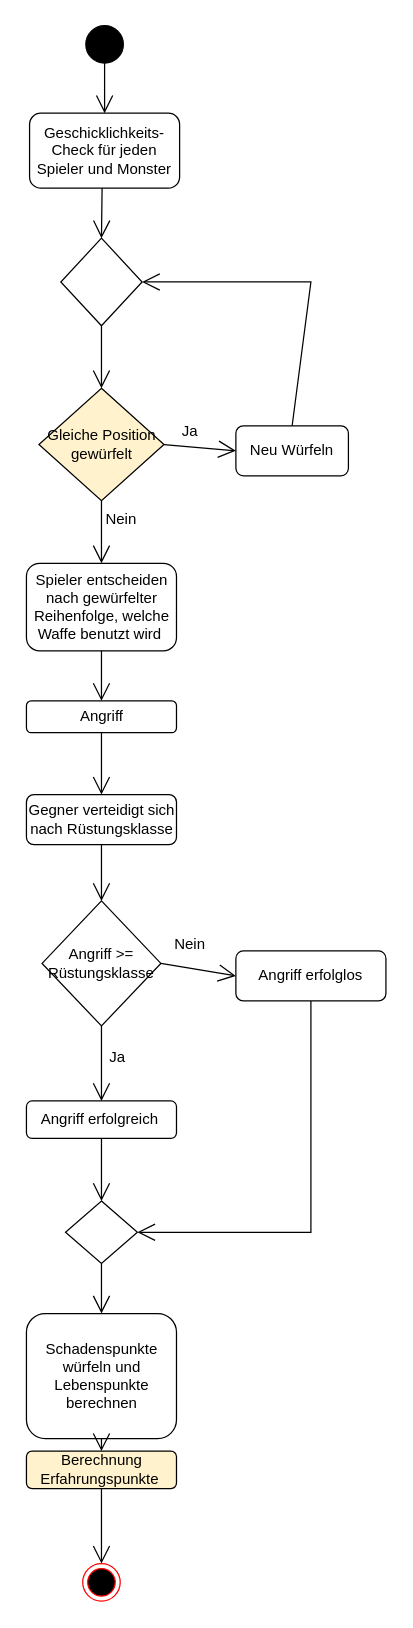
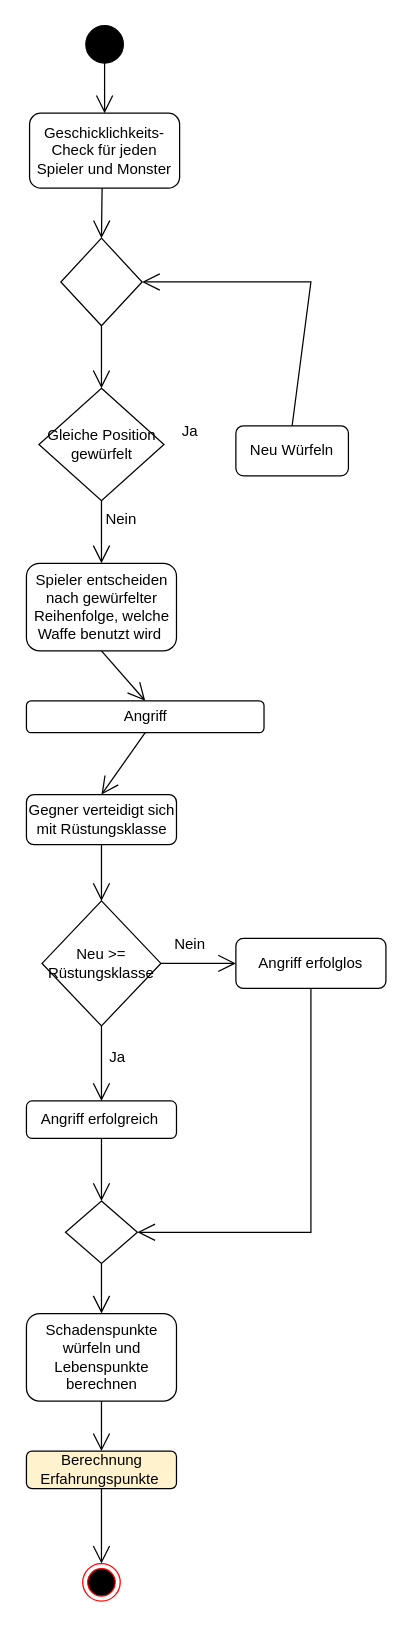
  <mxCell id="0" />
  <mxCell id="1" parent="0" />
  <mxCell id="2" value="" style="ellipse;whiteSpace=wrap;html=1;aspect=fixed;fillColor=#000000;" vertex="1" parent="1"><mxGeometry x="68" y="20" width="30" height="30" as="geometry" /></mxCell>
  <mxCell id="3" value="Geschicklichkeits-Check für jeden Spieler und Monster" style="rounded=1;whiteSpace=wrap;html=1;" vertex="1" parent="1"><mxGeometry x="23" width="120" height="60" as="geometry" y="90" /></mxCell>
- <mxCell id="4" value="Gleiche Position gewürfelt" style="rhombus;whiteSpace=wrap;html=1;fillColor=#fff2cc;" vertex="1" parent="1"><mxGeometry x="30.5" y="310" width="100" height="90" as="geometry" /></mxCell>
+ <mxCell id="4" value="Gleiche Position gewürfelt" style="rhombus;whiteSpace=wrap;html=1;" vertex="1" parent="1"><mxGeometry x="30.5" y="310" width="100" height="90" as="geometry" /></mxCell>
  <mxCell id="5" value="Neu Würfeln" style="rounded=1;whiteSpace=wrap;html=1;" vertex="1" parent="1"><mxGeometry x="188" y="340" width="90" height="40" as="geometry" /></mxCell>
  <mxCell id="6" value="Spieler entscheiden nach gewürfelter Reihenfolge, welche Waffe benutzt wird&amp;nbsp;" style="rounded=1;whiteSpace=wrap;html=1;" vertex="1" parent="1"><mxGeometry x="20.5" y="450" width="120" height="70" as="geometry" /></mxCell>
- <mxCell id="7" value="Angriff" style="rounded=1;whiteSpace=wrap;html=1;" vertex="1" parent="1"><mxGeometry x="20.5" y="560" width="120" height="25.5" as="geometry" /></mxCell>
- <mxCell id="8" value="Gegner verteidigt sich nach Rüstungsklasse" style="rounded=1;whiteSpace=wrap;html=1;" vertex="1" parent="1"><mxGeometry x="20.5" y="635" width="120" height="40" as="geometry" /></mxCell>
- <mxCell id="9" value="Angriff &amp;gt;= Rüstungsklasse" style="rhombus;whiteSpace=wrap;html=1;" vertex="1" parent="1"><mxGeometry x="33" y="720" width="95" height="100" as="geometry" /></mxCell>
- <mxCell id="10" value="Angriff erfolglos" style="rounded=1;whiteSpace=wrap;html=1;" vertex="1" parent="1"><mxGeometry x="188" y="760" width="120" height="40" as="geometry" /></mxCell>
+ <mxCell id="7" value="Angriff" style="rounded=1;whiteSpace=wrap;html=1;" vertex="1" parent="1"><mxGeometry x="20.5" y="560" width="190" height="25.5" as="geometry" /></mxCell>
+ <mxCell id="8" value="Gegner verteidigt sich mit Rüstungsklasse" style="rounded=1;whiteSpace=wrap;html=1;" vertex="1" parent="1"><mxGeometry x="20.5" y="635" width="120" height="40" as="geometry" /></mxCell>
+ <mxCell id="9" value="Neu &amp;gt;= Rüstungsklasse" style="rhombus;whiteSpace=wrap;html=1;" vertex="1" parent="1"><mxGeometry x="33" y="720" width="95" height="100" as="geometry" /></mxCell>
+ <mxCell id="10" value="Angriff erfolglos" style="rounded=1;whiteSpace=wrap;html=1;" vertex="1" parent="1"><mxGeometry x="188" y="750" width="120" height="40" as="geometry" /></mxCell>
  <mxCell id="11" value="Angriff erfolgreich&amp;nbsp;" style="rounded=1;whiteSpace=wrap;html=1;" vertex="1" parent="1"><mxGeometry x="20.5" y="880" width="120" height="30" as="geometry" /></mxCell>
  <mxCell id="12" value="" style="rhombus;whiteSpace=wrap;html=1;" vertex="1" parent="1"><mxGeometry x="51.75" y="960" width="57.5" height="50" as="geometry" /></mxCell>
- <mxCell id="13" value="Schadenspunkte würfeln und Lebenspunkte berechnen" style="rounded=1;whiteSpace=wrap;html=1;" vertex="1" parent="1"><mxGeometry x="20.5" y="1050" width="120" height="100" as="geometry" /></mxCell>
+ <mxCell id="13" value="Schadenspunkte würfeln und Lebenspunkte berechnen" style="rounded=1;whiteSpace=wrap;html=1;" vertex="1" parent="1"><mxGeometry x="20.5" y="1050" width="120" height="70" as="geometry" /></mxCell>
  <mxCell id="14" value="Berechnung Erfahrungspunkte&amp;nbsp;" style="rounded=1;whiteSpace=wrap;html=1;fillColor=#fff2cc;" vertex="1" parent="1"><mxGeometry x="20.5" y="1160" width="120" height="30" as="geometry" /></mxCell>
  <mxCell id="15" value="" style="endArrow=open;endFill=1;endSize=12;html=1;rounded=0;exitX=0.5;exitY=1;exitDx=0;exitDy=0;entryX=0.5;entryY=0;entryDx=0;entryDy=0;" edge="1" parent="1" source="2" target="3"><mxGeometry width="160" relative="1" as="geometry"><mxPoint x="198" y="480" as="sourcePoint" /><mxPoint x="358" y="480" as="targetPoint" /></mxGeometry></mxCell>
- <mxCell id="16" value="" style="endArrow=open;endFill=1;endSize=12;html=1;rounded=0;entryX=0;entryY=0.5;entryDx=0;entryDy=0;exitX=1;exitY=0.5;exitDx=0;exitDy=0;" edge="1" parent="1" source="4" target="5"><mxGeometry width="160" relative="1" as="geometry"><mxPoint x="93" y="390" as="sourcePoint" /><mxPoint x="93" y="430" as="targetPoint" /></mxGeometry></mxCell>
  <mxCell id="17" value="" style="endArrow=open;endFill=1;endSize=12;html=1;rounded=0;entryX=1;entryY=0.5;entryDx=0;entryDy=0;exitX=0.5;exitY=0;exitDx=0;exitDy=0;" edge="1" parent="1" source="5" target="20"><mxGeometry width="160" relative="1" as="geometry"><mxPoint x="143" y="345" as="sourcePoint" /><mxPoint x="198" y="345" as="targetPoint" /><Array as="points"><mxPoint x="248" y="225" /></Array></mxGeometry></mxCell>
  <mxCell id="18" value="Ja" style="text;html=1;align=center;verticalAlign=middle;resizable=0;points=[];autosize=1;strokeColor=none;fillColor=none;" vertex="1" parent="1"><mxGeometry x="130.5" y="330" width="40" height="30" as="geometry" /></mxCell>
  <mxCell id="19" value="Nein" style="text;html=1;align=center;verticalAlign=middle;resizable=0;points=[];autosize=1;strokeColor=none;fillColor=none;" vertex="1" parent="1"><mxGeometry x="70.5" y="400" width="50" height="30" as="geometry" /></mxCell>
  <mxCell id="20" value="" style="rhombus;whiteSpace=wrap;html=1;" vertex="1" parent="1"><mxGeometry x="48" y="190" width="65" height="70" as="geometry" /></mxCell>
  <mxCell id="21" value="" style="endArrow=open;endFill=1;endSize=12;html=1;rounded=0;entryX=0.5;entryY=0;entryDx=0;entryDy=0;" edge="1" parent="1" target="20"><mxGeometry width="160" relative="1" as="geometry"><mxPoint x="81" y="150" as="sourcePoint" /><mxPoint x="93" y="100" as="targetPoint" /></mxGeometry></mxCell>
  <mxCell id="22" value="" style="endArrow=open;endFill=1;endSize=12;html=1;rounded=0;entryX=0.5;entryY=0;entryDx=0;entryDy=0;exitX=0.5;exitY=1;exitDx=0;exitDy=0;" edge="1" parent="1" source="20" target="4"><mxGeometry width="160" relative="1" as="geometry"><mxPoint x="91" y="160" as="sourcePoint" /><mxPoint x="91" y="200" as="targetPoint" /></mxGeometry></mxCell>
  <mxCell id="23" value="" style="endArrow=open;endFill=1;endSize=12;html=1;rounded=0;entryX=0.5;entryY=0;entryDx=0;entryDy=0;exitX=0.5;exitY=1;exitDx=0;exitDy=0;" edge="1" parent="1" source="4" target="6"><mxGeometry width="160" relative="1" as="geometry"><mxPoint x="91" y="270" as="sourcePoint" /><mxPoint x="91" y="320" as="targetPoint" /></mxGeometry></mxCell>
  <mxCell id="24" value="" style="endArrow=open;endFill=1;endSize=12;html=1;rounded=0;entryX=0.5;entryY=0;entryDx=0;entryDy=0;exitX=0.5;exitY=1;exitDx=0;exitDy=0;" edge="1" parent="1" source="6" target="7"><mxGeometry width="160" relative="1" as="geometry"><mxPoint x="91" y="270" as="sourcePoint" /><mxPoint x="91" y="320" as="targetPoint" /></mxGeometry></mxCell>
  <mxCell id="25" value="" style="endArrow=open;endFill=1;endSize=12;html=1;rounded=0;entryX=0.5;entryY=0;entryDx=0;entryDy=0;exitX=0.5;exitY=1;exitDx=0;exitDy=0;" edge="1" parent="1" source="7" target="8"><mxGeometry width="160" relative="1" as="geometry"><mxPoint x="91" y="530" as="sourcePoint" /><mxPoint x="91" y="580" as="targetPoint" /></mxGeometry></mxCell>
  <mxCell id="26" value="" style="endArrow=open;endFill=1;endSize=12;html=1;rounded=0;entryX=0.5;entryY=0;entryDx=0;entryDy=0;exitX=0.5;exitY=1;exitDx=0;exitDy=0;" edge="1" parent="1" source="8" target="9"><mxGeometry width="160" relative="1" as="geometry"><mxPoint x="78" y="680" as="sourcePoint" /><mxPoint x="91" y="645" as="targetPoint" /></mxGeometry></mxCell>
  <mxCell id="27" value="" style="endArrow=open;endFill=1;endSize=12;html=1;rounded=0;entryX=0;entryY=0.5;entryDx=0;entryDy=0;exitX=1;exitY=0.5;exitDx=0;exitDy=0;" edge="1" parent="1" source="9" target="10"><mxGeometry width="160" relative="1" as="geometry"><mxPoint x="91" y="685" as="sourcePoint" /><mxPoint x="91" y="730" as="targetPoint" /></mxGeometry></mxCell>
  <mxCell id="28" value="" style="endArrow=open;endFill=1;endSize=12;html=1;rounded=0;entryX=0.5;entryY=0;entryDx=0;entryDy=0;exitX=0.5;exitY=1;exitDx=0;exitDy=0;" edge="1" parent="1" source="9" target="11"><mxGeometry width="160" relative="1" as="geometry"><mxPoint x="88" y="830" as="sourcePoint" /><mxPoint x="198" y="780" as="targetPoint" /></mxGeometry></mxCell>
  <mxCell id="29" value="" style="endArrow=open;endFill=1;endSize=12;html=1;rounded=0;exitX=0.5;exitY=1;exitDx=0;exitDy=0;entryX=1;entryY=0.5;entryDx=0;entryDy=0;" edge="1" parent="1" source="10" target="12"><mxGeometry width="160" relative="1" as="geometry"><mxPoint x="138" y="780" as="sourcePoint" /><mxPoint x="248" y="930" as="targetPoint" /><Array as="points"><mxPoint x="248" y="985" /></Array></mxGeometry></mxCell>
  <mxCell id="30" value="Nein" style="text;html=1;align=center;verticalAlign=middle;resizable=0;points=[];autosize=1;strokeColor=none;fillColor=none;" vertex="1" parent="1"><mxGeometry x="125.5" y="740" width="50" height="30" as="geometry" /></mxCell>
  <mxCell id="31" value="Ja" style="text;html=1;align=center;verticalAlign=middle;resizable=0;points=[];autosize=1;strokeColor=none;fillColor=none;" vertex="1" parent="1"><mxGeometry x="73" y="830" width="40" height="30" as="geometry" /></mxCell>
  <mxCell id="32" value="" style="endArrow=open;endFill=1;endSize=12;html=1;rounded=0;exitX=0.5;exitY=1;exitDx=0;exitDy=0;entryX=0.5;entryY=0;entryDx=0;entryDy=0;" edge="1" parent="1" source="11" target="12"><mxGeometry width="160" relative="1" as="geometry"><mxPoint x="258" y="800" as="sourcePoint" /><mxPoint x="258" y="940" as="targetPoint" /></mxGeometry></mxCell>
  <mxCell id="33" value="" style="endArrow=open;endFill=1;endSize=12;html=1;rounded=0;exitX=0.5;exitY=1;exitDx=0;exitDy=0;entryX=0.5;entryY=0;entryDx=0;entryDy=0;" edge="1" parent="1" source="12" target="13"><mxGeometry width="160" relative="1" as="geometry"><mxPoint x="91" y="920" as="sourcePoint" /><mxPoint x="91" y="970" as="targetPoint" /></mxGeometry></mxCell>
  <mxCell id="34" value="" style="endArrow=open;endFill=1;endSize=12;html=1;rounded=0;exitX=0.5;exitY=1;exitDx=0;exitDy=0;entryX=0.5;entryY=0;entryDx=0;entryDy=0;" edge="1" parent="1" source="13" target="14"><mxGeometry width="160" relative="1" as="geometry"><mxPoint x="91" y="1020" as="sourcePoint" /><mxPoint x="91" y="1060" as="targetPoint" /></mxGeometry></mxCell>
  <mxCell id="35" value="" style="endArrow=open;endFill=1;endSize=12;html=1;rounded=0;exitX=0.5;exitY=1;exitDx=0;exitDy=0;" edge="1" parent="1" source="14" target="36"><mxGeometry width="160" relative="1" as="geometry"><mxPoint x="91" y="1130" as="sourcePoint" /><mxPoint x="81" y="1230" as="targetPoint" /></mxGeometry></mxCell>
  <mxCell id="36" value="" style="ellipse;html=1;shape=endState;fillColor=#000000;strokeColor=#ff0000;" vertex="1" parent="1"><mxGeometry x="65.5" y="1250" width="30" height="30" as="geometry" /></mxCell>
